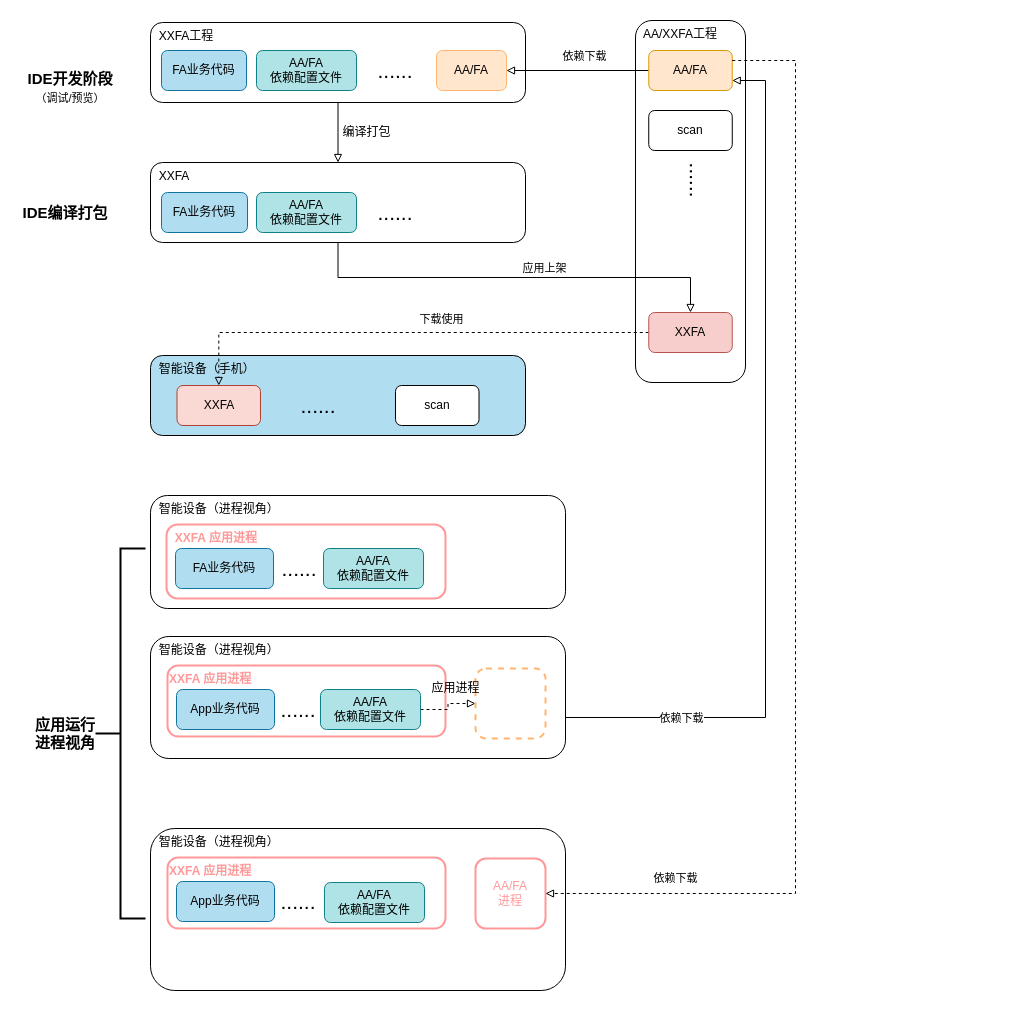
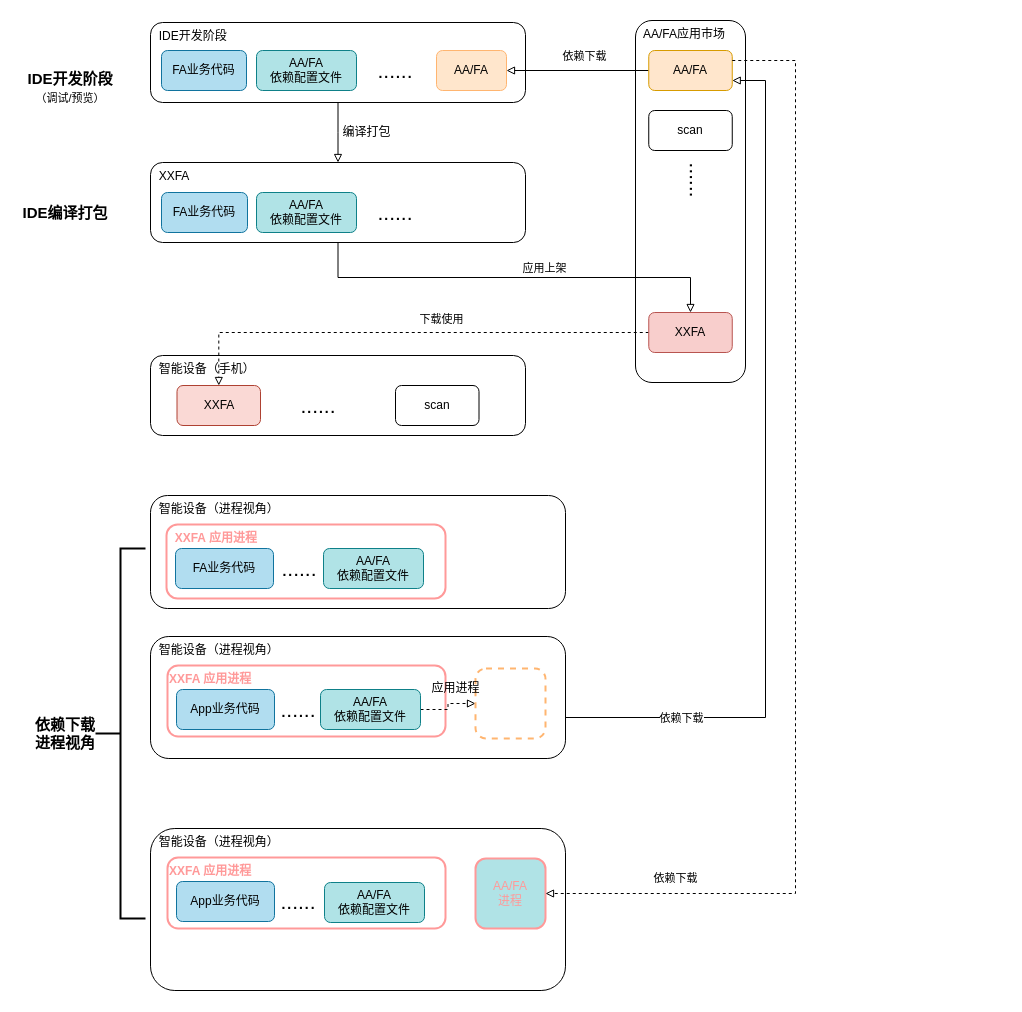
  <mxCell id="0" />
  <mxCell id="1" parent="0" />
  <mxCell id="2" value="&amp;nbsp; 智能设备（进程视角）" style="rounded=1;whiteSpace=wrap;html=1;fontSize=12;glass=0;strokeWidth=1;shadow=0;align=left;verticalAlign=top;" vertex="1" parent="1"><mxGeometry x="150" y="636" width="415" height="122" as="geometry" /></mxCell>
  <mxCell id="3" value="&lt;b&gt;&lt;font color=&quot;#ff9999&quot;&gt;XXFA 应用进程&lt;/font&gt;&lt;/b&gt;" style="rounded=1;whiteSpace=wrap;html=1;fillColor=none;gradientColor=none;fontSize=12;align=left;verticalAlign=top;strokeColor=#FF9999;strokeWidth=2;" vertex="1" parent="1"><mxGeometry x="167" y="665" width="278" height="71" as="geometry" /></mxCell>
  <mxCell id="4" value="&amp;nbsp; 智能设备（进程视角）" style="rounded=1;whiteSpace=wrap;html=1;fontSize=12;glass=0;strokeWidth=1;shadow=0;align=left;verticalAlign=top;" vertex="1" parent="1"><mxGeometry x="150" y="495" width="415" height="113" as="geometry" /></mxCell>
  <mxCell id="5" value="&lt;b&gt;&lt;font color=&quot;#ff9999&quot;&gt;&amp;nbsp; XXFA 应用进程&lt;/font&gt;&lt;/b&gt;" style="rounded=1;whiteSpace=wrap;html=1;fillColor=none;gradientColor=none;fontSize=12;align=left;verticalAlign=top;strokeColor=#FF9999;strokeWidth=2;" vertex="1" parent="1"><mxGeometry x="166" y="524" width="279" height="74" as="geometry" /></mxCell>
  <mxCell id="6" value="编译打包" style="edgeStyle=orthogonalEdgeStyle;rounded=0;orthogonalLoop=1;jettySize=auto;html=1;exitX=0.5;exitY=1;exitDx=0;exitDy=0;entryX=0.5;entryY=0;entryDx=0;entryDy=0;endArrow=block;endFill=0;fontSize=12;exitPerimeter=0;" edge="1" parent="1" source="7" target="8"><mxGeometry y="28" relative="1" as="geometry"><Array as="points"><mxPoint x="338" y="132" /><mxPoint x="338" y="132" /></Array><mxPoint as="offset" /></mxGeometry></mxCell>
- <mxCell id="7" value="&amp;nbsp; XXFA工程" style="rounded=1;whiteSpace=wrap;html=1;fontSize=12;glass=0;strokeWidth=1;shadow=0;align=left;verticalAlign=top;" vertex="1" parent="1"><mxGeometry x="150" y="22" width="375" height="80" as="geometry" /></mxCell>
+ <mxCell id="7" value="&amp;nbsp; IDE开发阶段" style="rounded=1;whiteSpace=wrap;html=1;fontSize=12;glass=0;strokeWidth=1;shadow=0;align=left;verticalAlign=top;" vertex="1" parent="1"><mxGeometry x="150" y="22" width="375" height="80" as="geometry" /></mxCell>
  <mxCell id="8" value="&amp;nbsp; XXFA" style="rounded=1;whiteSpace=wrap;html=1;fontSize=12;glass=0;strokeWidth=1;shadow=0;align=left;verticalAlign=top;" vertex="1" parent="1"><mxGeometry x="150" y="162" width="375" height="80" as="geometry" /></mxCell>
  <mxCell id="9" value="&lt;font&gt;&lt;b&gt;IDE开发阶段&lt;/b&gt;&lt;br&gt;&lt;font style=&quot;font-size: 11px&quot;&gt;（调试/预览）&lt;/font&gt;&lt;br&gt;&lt;/font&gt;" style="text;html=1;strokeColor=none;fillColor=none;align=center;verticalAlign=middle;whiteSpace=wrap;rounded=0;fontSize=15;" vertex="1" parent="1"><mxGeometry x="25" y="67" width="90" height="40" as="geometry" /></mxCell>
  <mxCell id="10" value="FA业务代码" style="rounded=1;whiteSpace=wrap;html=1;align=center;fillColor=#b1ddf0;strokeColor=#10739e;" vertex="1" parent="1"><mxGeometry x="161" y="50" width="85" height="40" as="geometry" /></mxCell>
  <mxCell id="11" value="AA/FA&lt;br&gt;依赖配置文件" style="rounded=1;whiteSpace=wrap;html=1;align=center;fillColor=#b0e3e6;strokeColor=#0e8088;" vertex="1" parent="1"><mxGeometry x="256" y="50" width="100" height="40" as="geometry" /></mxCell>
  <mxCell id="12" value="AA/FA" style="rounded=1;whiteSpace=wrap;html=1;align=center;fillColor=#ffe6cc;strokeColor=#FFB570;" vertex="1" parent="1"><mxGeometry x="436" y="50" width="70" height="40" as="geometry" /></mxCell>
  <mxCell id="13" value="&lt;font style=&quot;font-size: 21px&quot;&gt;......&lt;/font&gt;" style="rounded=1;whiteSpace=wrap;html=1;align=center;fillColor=none;gradientColor=none;strokeColor=none;" vertex="1" parent="1"><mxGeometry x="370" y="50" width="50" height="40" as="geometry" /></mxCell>
  <mxCell id="14" value="FA业务代码" style="rounded=1;whiteSpace=wrap;html=1;align=center;fillColor=#b1ddf0;strokeColor=#10739e;" vertex="1" parent="1"><mxGeometry x="161" y="192" width="86" height="40" as="geometry" /></mxCell>
  <mxCell id="15" value="AA/FA&lt;br&gt;依赖配置文件" style="rounded=1;whiteSpace=wrap;html=1;align=center;fillColor=#b0e3e6;strokeColor=#0e8088;" vertex="1" parent="1"><mxGeometry x="256" y="192" width="100" height="40" as="geometry" /></mxCell>
  <mxCell id="16" value="&lt;font style=&quot;font-size: 21px&quot;&gt;......&lt;/font&gt;" style="rounded=1;whiteSpace=wrap;html=1;align=center;fillColor=none;gradientColor=none;strokeColor=none;" vertex="1" parent="1"><mxGeometry x="370" y="192" width="50" height="40" as="geometry" /></mxCell>
- <mxCell id="17" value="&amp;nbsp; AA/XXFA工程" style="rounded=1;whiteSpace=wrap;html=1;fontSize=12;glass=0;strokeWidth=1;shadow=0;align=left;verticalAlign=top;" vertex="1" parent="1"><mxGeometry x="635" y="20" width="110" height="362" as="geometry" /></mxCell>
+ <mxCell id="17" value="&amp;nbsp; AA/FA应用市场" style="rounded=1;whiteSpace=wrap;html=1;fontSize=12;glass=0;strokeWidth=1;shadow=0;align=left;verticalAlign=top;" vertex="1" parent="1"><mxGeometry x="635" y="20" width="110" height="362" as="geometry" /></mxCell>
  <mxCell id="18" style="edgeStyle=orthogonalEdgeStyle;rounded=0;orthogonalLoop=1;jettySize=auto;html=1;exitX=0;exitY=0.5;exitDx=0;exitDy=0;entryX=1;entryY=0.5;entryDx=0;entryDy=0;endArrow=block;endFill=0;" edge="1" parent="1" source="20" target="12"><mxGeometry relative="1" as="geometry" /></mxCell>
  <mxCell id="19" value="依赖下载" style="edgeLabel;html=1;align=center;verticalAlign=middle;resizable=0;points=[];" vertex="1" connectable="0" parent="18"><mxGeometry x="-0.272" relative="1" as="geometry"><mxPoint x="-13.25" y="-15" as="offset" /></mxGeometry></mxCell>
  <mxCell id="20" value="AA/FA" style="rounded=1;whiteSpace=wrap;html=1;align=center;fillColor=#ffe6cc;strokeColor=#d79b00;" vertex="1" parent="1"><mxGeometry x="648.25" y="50" width="83.5" height="40" as="geometry" /></mxCell>
  <mxCell id="21" value="&lt;font style=&quot;font-size: 21px&quot;&gt;......&lt;/font&gt;" style="rounded=1;whiteSpace=wrap;html=1;align=center;fillColor=none;gradientColor=none;strokeColor=none;horizontal=0;verticalAlign=top;" vertex="1" parent="1"><mxGeometry x="665" y="160" width="40" height="40" as="geometry" /></mxCell>
  <mxCell id="22" value="scan" style="rounded=1;whiteSpace=wrap;html=1;align=center;" vertex="1" parent="1"><mxGeometry x="648.25" y="110" width="83.5" height="40" as="geometry" /></mxCell>
  <mxCell id="23" value="&lt;font style=&quot;font-size: 15px&quot;&gt;&lt;b&gt;IDE编译打包&lt;/b&gt;&lt;/font&gt;" style="text;html=1;strokeColor=none;fillColor=none;align=center;verticalAlign=middle;whiteSpace=wrap;rounded=0;fontSize=15;" vertex="1" parent="1"><mxGeometry x="20" y="192" width="90" height="40" as="geometry" /></mxCell>
- <mxCell id="24" value="&amp;nbsp; 智能设备（手机）" style="rounded=1;whiteSpace=wrap;html=1;fontSize=12;glass=0;strokeWidth=1;shadow=0;align=left;verticalAlign=top;fillColor=#b1ddf0;" vertex="1" parent="1"><mxGeometry x="150" y="355" width="375" height="80" as="geometry" /></mxCell>
+ <mxCell id="24" value="&amp;nbsp; 智能设备（手机）" style="rounded=1;whiteSpace=wrap;html=1;fontSize=12;glass=0;strokeWidth=1;shadow=0;align=left;verticalAlign=top;" vertex="1" parent="1"><mxGeometry x="150" y="355" width="375" height="80" as="geometry" /></mxCell>
  <mxCell id="25" value="XXFA" style="rounded=1;whiteSpace=wrap;html=1;align=center;fillColor=#fad9d5;strokeColor=#ae4132;" vertex="1" parent="1"><mxGeometry x="176.5" y="385" width="83.5" height="40" as="geometry" /></mxCell>
  <mxCell id="26" value="&lt;font style=&quot;font-size: 21px&quot;&gt;......&lt;/font&gt;" style="rounded=1;whiteSpace=wrap;html=1;align=center;fillColor=none;gradientColor=none;strokeColor=none;" vertex="1" parent="1"><mxGeometry x="293" y="385" width="50" height="40" as="geometry" /></mxCell>
  <mxCell id="27" value="scan" style="rounded=1;whiteSpace=wrap;html=1;align=center;" vertex="1" parent="1"><mxGeometry x="395" y="385" width="83.5" height="40" as="geometry" /></mxCell>
  <mxCell id="28" value="FA业务代码" style="rounded=1;whiteSpace=wrap;html=1;align=center;fillColor=#b1ddf0;strokeColor=#10739e;" vertex="1" parent="1"><mxGeometry x="175" y="548" width="98" height="40" as="geometry" /></mxCell>
  <mxCell id="29" value="AA/FA&lt;br&gt;依赖配置文件" style="rounded=1;whiteSpace=wrap;html=1;align=center;fillColor=#b0e3e6;strokeColor=#0e8088;" vertex="1" parent="1"><mxGeometry x="323" y="548" width="100" height="40" as="geometry" /></mxCell>
  <mxCell id="30" value="&lt;font style=&quot;font-size: 21px&quot;&gt;......&lt;/font&gt;" style="rounded=1;whiteSpace=wrap;html=1;align=center;fillColor=none;gradientColor=none;strokeColor=none;" vertex="1" parent="1"><mxGeometry x="274" y="548" width="50" height="40" as="geometry" /></mxCell>
- <mxCell id="31" value="&lt;b&gt;应用运行&lt;br&gt;进程视角&lt;/b&gt;" style="text;html=1;strokeColor=none;fillColor=none;align=center;verticalAlign=middle;whiteSpace=wrap;rounded=0;fontSize=15;" vertex="1" parent="1"><mxGeometry x="20" y="713" width="90" height="40" as="geometry" /></mxCell>
+ <mxCell id="31" value="&lt;b&gt;依赖下载&lt;br&gt;进程视角&lt;/b&gt;" style="text;html=1;strokeColor=none;fillColor=none;align=center;verticalAlign=middle;whiteSpace=wrap;rounded=0;fontSize=15;" vertex="1" parent="1"><mxGeometry x="20" y="713" width="90" height="40" as="geometry" /></mxCell>
  <mxCell id="32" style="edgeStyle=orthogonalEdgeStyle;rounded=0;orthogonalLoop=1;jettySize=auto;html=1;exitX=0;exitY=0.5;exitDx=0;exitDy=0;endArrow=block;endFill=0;dashed=1;" edge="1" parent="1" source="34" target="25"><mxGeometry relative="1" as="geometry" /></mxCell>
  <mxCell id="33" value="下载使用" style="edgeLabel;html=1;align=center;verticalAlign=middle;resizable=0;points=[];" vertex="1" connectable="0" parent="32"><mxGeometry x="-0.141" y="1" relative="1" as="geometry"><mxPoint x="-1.25" y="-15" as="offset" /></mxGeometry></mxCell>
  <mxCell id="34" value="XXFA" style="rounded=1;whiteSpace=wrap;html=1;align=center;fillColor=#f8cecc;strokeColor=#b85450;" vertex="1" parent="1"><mxGeometry x="648.25" y="312" width="83.5" height="40" as="geometry" /></mxCell>
  <mxCell id="35" style="edgeStyle=orthogonalEdgeStyle;rounded=0;orthogonalLoop=1;jettySize=auto;html=1;exitX=0.5;exitY=1;exitDx=0;exitDy=0;entryX=0.5;entryY=0;entryDx=0;entryDy=0;endArrow=block;endFill=0;" edge="1" parent="1" source="8" target="34"><mxGeometry relative="1" as="geometry" /></mxCell>
  <mxCell id="36" value="应用上架" style="edgeLabel;html=1;align=center;verticalAlign=middle;resizable=0;points=[];" vertex="1" connectable="0" parent="35"><mxGeometry x="0.14" relative="1" as="geometry"><mxPoint y="-10" as="offset" /></mxGeometry></mxCell>
  <mxCell id="37" value="App业务代码" style="rounded=1;whiteSpace=wrap;html=1;align=center;fillColor=#b1ddf0;strokeColor=#10739e;" vertex="1" parent="1"><mxGeometry x="176" y="689" width="98" height="40" as="geometry" /></mxCell>
  <mxCell id="38" style="edgeStyle=orthogonalEdgeStyle;rounded=0;orthogonalLoop=1;jettySize=auto;html=1;exitX=1;exitY=0.5;exitDx=0;exitDy=0;entryX=0;entryY=0.5;entryDx=0;entryDy=0;dashed=1;endArrow=block;endFill=0;" edge="1" parent="1" source="39" target="40"><mxGeometry relative="1" as="geometry" /></mxCell>
  <mxCell id="39" value="AA/FA&lt;br&gt;依赖配置文件" style="rounded=1;whiteSpace=wrap;html=1;align=center;fillColor=#b0e3e6;strokeColor=#0e8088;" vertex="1" parent="1"><mxGeometry x="320" y="689" width="100" height="40" as="geometry" /></mxCell>
  <mxCell id="40" value="" style="rounded=1;whiteSpace=wrap;html=1;fontSize=12;align=left;verticalAlign=middle;strokeWidth=2;dashed=1;strokeColor=#FFB570;" vertex="1" parent="1"><mxGeometry x="475" y="668" width="70" height="70" as="geometry" /></mxCell>
  <mxCell id="41" value="&amp;nbsp; 智能设备（进程视角）" style="rounded=1;whiteSpace=wrap;html=1;fontSize=12;glass=0;strokeWidth=1;shadow=0;align=left;verticalAlign=top;" vertex="1" parent="1"><mxGeometry x="150" y="828" width="415" height="162" as="geometry" /></mxCell>
  <mxCell id="42" value="&lt;b&gt;&lt;font color=&quot;#ff9999&quot;&gt;XXFA 应用进程&lt;/font&gt;&lt;/b&gt;" style="rounded=1;whiteSpace=wrap;html=1;fillColor=none;gradientColor=none;fontSize=12;align=left;verticalAlign=top;strokeColor=#FF9999;strokeWidth=2;" vertex="1" parent="1"><mxGeometry x="167" y="857" width="278" height="71" as="geometry" /></mxCell>
  <mxCell id="43" value="App业务代码" style="rounded=1;whiteSpace=wrap;html=1;align=center;fillColor=#b1ddf0;strokeColor=#10739e;" vertex="1" parent="1"><mxGeometry x="176" y="881" width="98" height="40" as="geometry" /></mxCell>
  <mxCell id="44" value="AA/FA&lt;br&gt;依赖配置文件" style="rounded=1;whiteSpace=wrap;html=1;align=center;fillColor=#b0e3e6;strokeColor=#0e8088;" vertex="1" parent="1"><mxGeometry x="324" y="882" width="100" height="40" as="geometry" /></mxCell>
  <mxCell id="45" value="&lt;font style=&quot;font-size: 21px&quot;&gt;......&lt;/font&gt;" style="rounded=1;whiteSpace=wrap;html=1;align=center;fillColor=none;gradientColor=none;strokeColor=none;" vertex="1" parent="1"><mxGeometry x="273" y="881" width="50" height="40" as="geometry" /></mxCell>
- <mxCell id="46" value="&lt;font color=&quot;#ff9999&quot;&gt;AA/FA&lt;br&gt;进程&lt;/font&gt;" style="rounded=1;whiteSpace=wrap;html=1;fillColor=#FFFFFF;fontSize=12;align=center;verticalAlign=middle;strokeColor=#FF9999;strokeWidth=2;" vertex="1" parent="1"><mxGeometry x="475" y="858" width="70" height="70" as="geometry" /></mxCell>
+ <mxCell id="46" value="&lt;font color=&quot;#ff9999&quot;&gt;AA/FA&lt;br&gt;进程&lt;/font&gt;" style="rounded=1;whiteSpace=wrap;html=1;fillColor=#b0e3e6;fontSize=12;align=center;verticalAlign=middle;strokeColor=#FF9999;strokeWidth=2;" vertex="1" parent="1"><mxGeometry x="475" y="858" width="70" height="70" as="geometry" /></mxCell>
  <mxCell id="47" style="edgeStyle=orthogonalEdgeStyle;rounded=0;orthogonalLoop=1;jettySize=auto;html=1;exitX=1;exitY=0.5;exitDx=0;exitDy=0;entryX=1;entryY=0.75;entryDx=0;entryDy=0;endArrow=block;endFill=0;" edge="1" parent="1" source="2" target="20"><mxGeometry relative="1" as="geometry"><Array as="points"><mxPoint x="765" y="717" /><mxPoint x="765" y="80" /></Array></mxGeometry></mxCell>
  <mxCell id="48" value="依赖下载" style="edgeLabel;html=1;align=center;verticalAlign=middle;resizable=0;points=[];" vertex="1" connectable="0" parent="47"><mxGeometry x="-0.696" relative="1" as="geometry"><mxPoint as="offset" /></mxGeometry></mxCell>
  <mxCell id="49" value="依赖下载" style="edgeStyle=orthogonalEdgeStyle;rounded=0;orthogonalLoop=1;jettySize=auto;html=1;exitX=1;exitY=0.25;exitDx=0;exitDy=0;endArrow=block;endFill=0;dashed=1;" edge="1" parent="1" source="20"><mxGeometry x="0.773" y="-15" relative="1" as="geometry"><mxPoint x="545" y="893" as="targetPoint" /><Array as="points"><mxPoint x="795" y="60" /><mxPoint x="795" y="893" /></Array><mxPoint as="offset" /></mxGeometry></mxCell>
  <mxCell id="50" value="" style="strokeWidth=2;html=1;shape=mxgraph.flowchart.annotation_2;align=left;labelPosition=right;pointerEvents=1;fillColor=#FFFFFF;" vertex="1" parent="1"><mxGeometry x="95" y="548" width="50" height="370" as="geometry" /></mxCell>
  <mxCell id="51" value="&lt;font style=&quot;font-size: 21px&quot;&gt;......&lt;/font&gt;" style="rounded=1;whiteSpace=wrap;html=1;align=center;fillColor=none;gradientColor=none;strokeColor=none;" vertex="1" parent="1"><mxGeometry x="273" y="689" width="50" height="40" as="geometry" /></mxCell>
  <mxCell id="52" value="&lt;span style=&quot;color: rgba(0 , 0 , 0 , 0) ; font-family: monospace ; font-size: 0px&quot;&gt;依赖&lt;/span&gt;" style="text;html=1;align=center;verticalAlign=middle;resizable=0;points=[];autosize=1;" vertex="1" parent="1"><mxGeometry x="980" y="862" width="20" height="20" as="geometry" /></mxCell>
  <mxCell id="53" value="应用进程" style="text;html=1;align=center;verticalAlign=middle;resizable=0;points=[];autosize=1;" vertex="1" parent="1"><mxGeometry x="425" y="678" width="60" height="20" as="geometry" /></mxCell>
